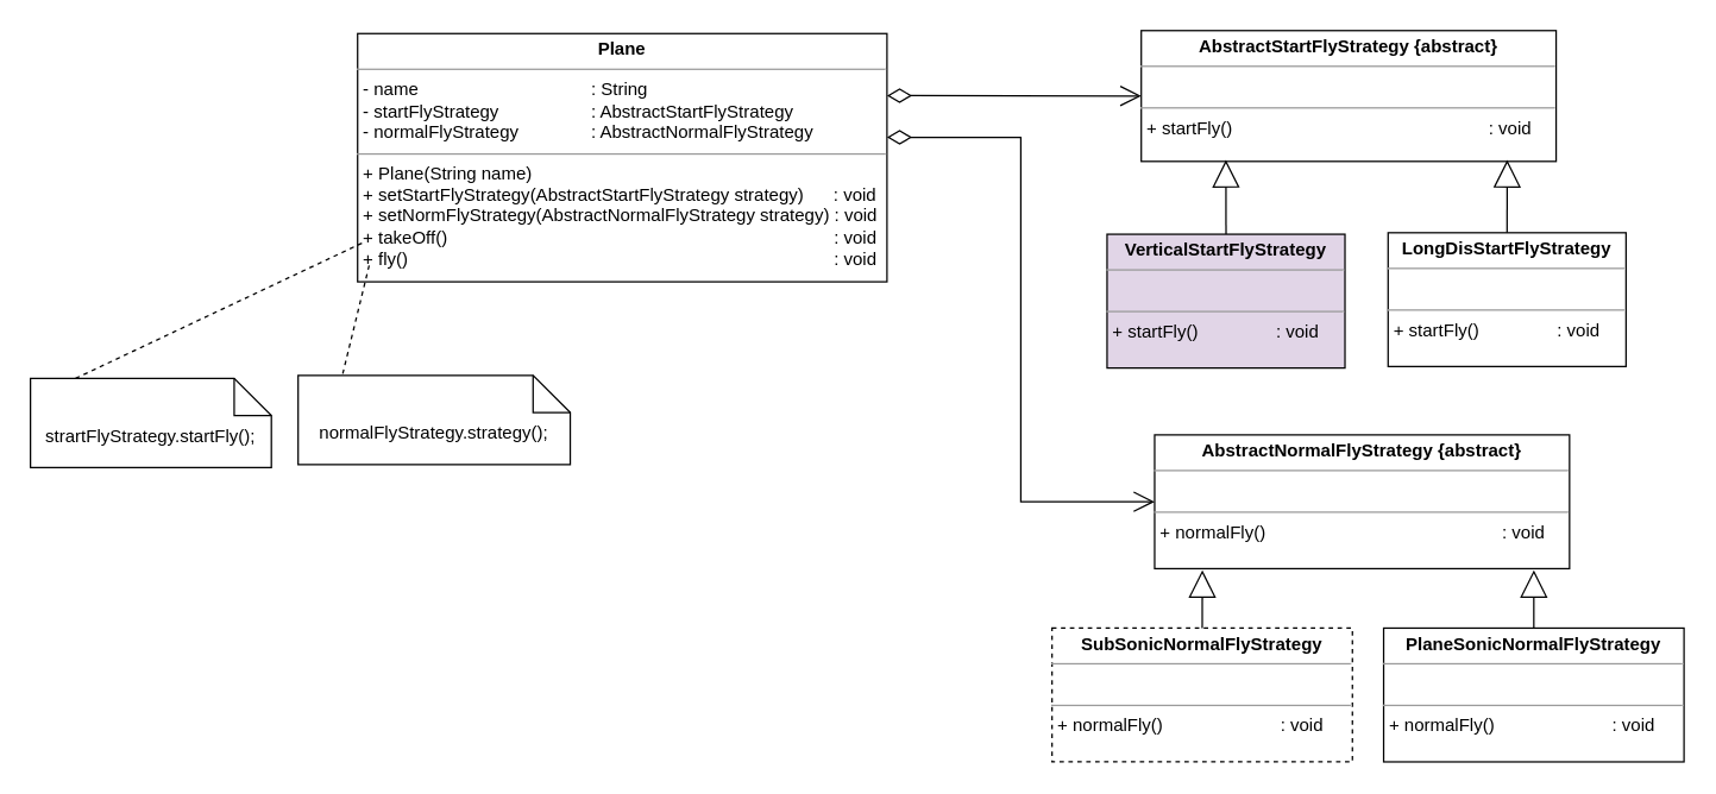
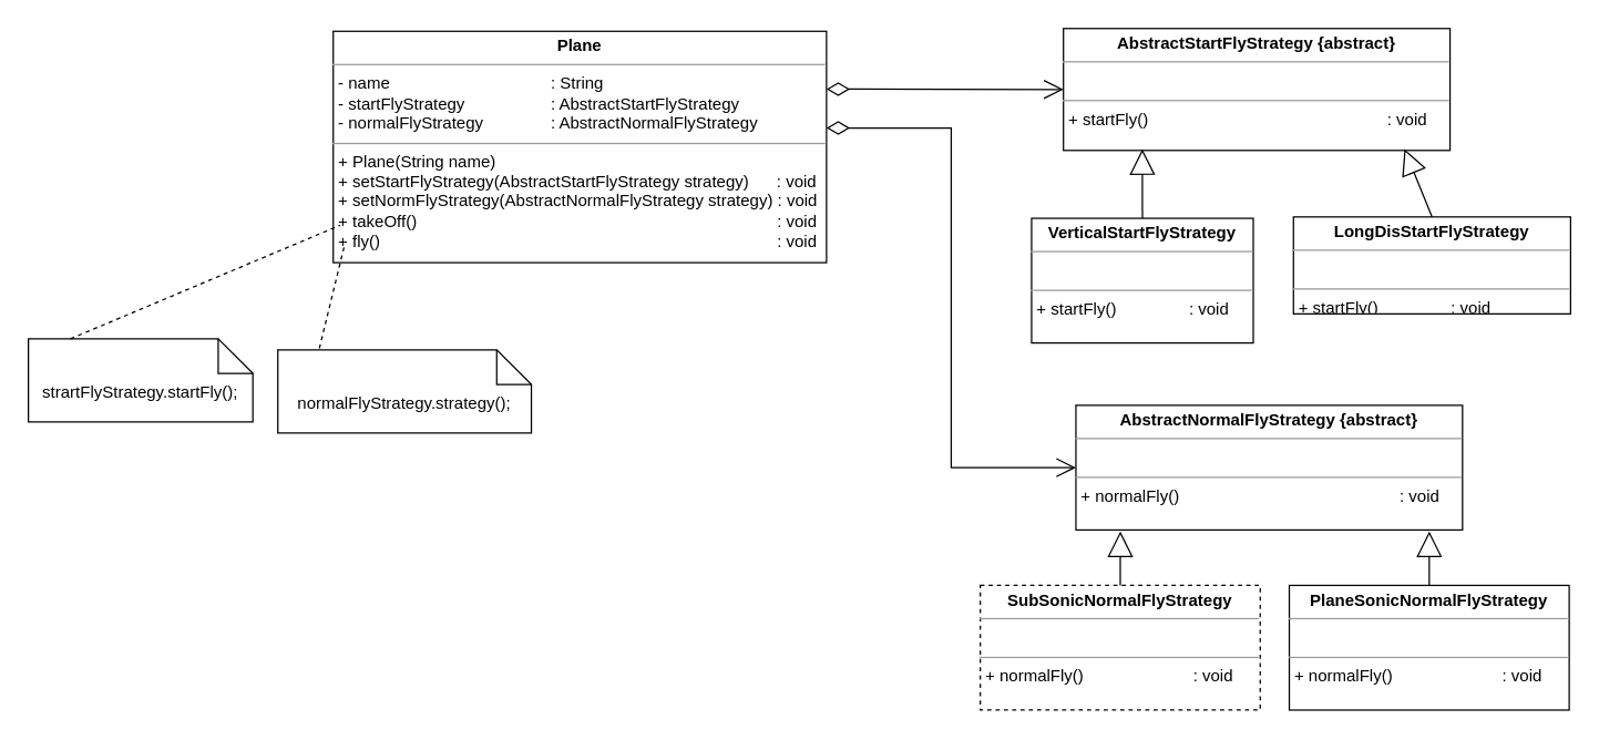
  <mxCell id="0" />
  <mxCell id="1" parent="0" />
  <mxCell id="2" value="&lt;p style=&quot;margin:0px;margin-top:4px;text-align:center;&quot;&gt;&lt;b&gt;Plane&lt;/b&gt;&lt;/p&gt;&lt;hr size=&quot;1&quot;&gt;&lt;p style=&quot;margin:0px;margin-left:4px;&quot;&gt;- name&lt;span style=&quot;white-space: pre;&quot;&gt;&#09;&lt;/span&gt;&lt;span style=&quot;white-space: pre;&quot;&gt;&#09;&lt;/span&gt;&lt;span style=&quot;white-space: pre;&quot;&gt;&#09;&lt;/span&gt;&lt;span style=&quot;white-space: pre;&quot;&gt;&#09;&lt;/span&gt;&amp;nbsp; &amp;nbsp; &amp;nbsp; : String&lt;/p&gt;&lt;p style=&quot;margin:0px;margin-left:4px;&quot;&gt;- startFlyStrategy&amp;nbsp; &amp;nbsp; &amp;nbsp;&lt;span style=&quot;white-space: pre;&quot;&gt;&#09;&lt;/span&gt;&amp;nbsp; &amp;nbsp; &amp;nbsp; : AbstractStartFlyStrategy&lt;/p&gt;&lt;p style=&quot;margin:0px;margin-left:4px;&quot;&gt;- normalFlyStrategy &lt;span style=&quot;white-space: pre;&quot;&gt;&#09;&lt;/span&gt;&amp;nbsp; &amp;nbsp; &amp;nbsp; : AbstractNormalFlyStrategy&lt;/p&gt;&lt;hr size=&quot;1&quot;&gt;&lt;p style=&quot;margin:0px;margin-left:4px;&quot;&gt;+ Plane(String name)&lt;/p&gt;&lt;p style=&quot;margin:0px;margin-left:4px;&quot;&gt;+ setStartFlyStrategy(AbstractStartFlyStrategy strategy)&amp;nbsp; &amp;nbsp; &amp;nbsp; : void&lt;/p&gt;&lt;p style=&quot;margin:0px;margin-left:4px;&quot;&gt;+ setNormFlyStrategy(AbstractNormalFlyStrategy strategy) : void&lt;/p&gt;&lt;p style=&quot;margin:0px;margin-left:4px;&quot;&gt;+ takeOff()&lt;span style=&quot;white-space: pre;&quot;&gt;&#09;&lt;/span&gt;&lt;span style=&quot;white-space: pre;&quot;&gt;&#09;&lt;/span&gt;&lt;span style=&quot;white-space: pre;&quot;&gt;&#09;&lt;/span&gt;&lt;span style=&quot;white-space: pre;&quot;&gt;&#09;&lt;/span&gt;&lt;span style=&quot;white-space: pre;&quot;&gt;&#09;&lt;/span&gt;&lt;span style=&quot;white-space: pre;&quot;&gt;&#09;&lt;/span&gt;&lt;span style=&quot;white-space: pre;&quot;&gt;&#09;&lt;/span&gt;&lt;span style=&quot;white-space: pre;&quot;&gt;&#09;&lt;/span&gt;&amp;nbsp;&lt;span style=&quot;white-space: pre;&quot;&gt;&#09;&lt;/span&gt;&amp;nbsp; &amp;nbsp; &amp;nbsp; &amp;nbsp;:&amp;nbsp;void&lt;/p&gt;&lt;p style=&quot;margin:0px;margin-left:4px;&quot;&gt;+ fly() &lt;span style=&quot;white-space: pre;&quot;&gt;&#09;&lt;/span&gt;&lt;span style=&quot;white-space: pre;&quot;&gt;&#09;&lt;/span&gt;&lt;span style=&quot;white-space: pre;&quot;&gt;&#09;&lt;/span&gt;&lt;span style=&quot;white-space: pre;&quot;&gt;&#09;&lt;/span&gt;&lt;span style=&quot;white-space: pre;&quot;&gt;&#09;&lt;/span&gt;&lt;span style=&quot;white-space: pre;&quot;&gt;&#09;&lt;/span&gt;&lt;span style=&quot;white-space: pre;&quot;&gt;&#09;&lt;/span&gt;&lt;span style=&quot;white-space: pre;&quot;&gt;&#09;&lt;/span&gt;&amp;nbsp; &amp;nbsp;&lt;span style=&quot;white-space: pre;&quot;&gt;&#09;&lt;/span&gt;&amp;nbsp; &amp;nbsp; &amp;nbsp; &amp;nbsp;&lt;span style=&quot;white-space: pre;&quot;&gt;&#09;&lt;/span&gt;&amp;nbsp; &amp;nbsp; &amp;nbsp; &amp;nbsp;: void&lt;/p&gt;" style="verticalAlign=top;align=left;overflow=fill;fontSize=12;fontFamily=Helvetica;html=1;" vertex="1" parent="1"><mxGeometry x="240" y="22" width="356" height="167" as="geometry" /></mxCell>
  <mxCell id="3" value="&lt;p style=&quot;margin:0px;margin-top:4px;text-align:center;&quot;&gt;&lt;b&gt;AbstractStartFlyStrategy {abstract}&lt;/b&gt;&lt;/p&gt;&lt;hr size=&quot;1&quot;&gt;&lt;p style=&quot;margin:0px;margin-left:4px;&quot;&gt;&amp;nbsp;&lt;/p&gt;&lt;hr size=&quot;1&quot;&gt;&lt;p style=&quot;margin:0px;margin-left:4px;&quot;&gt;+ startFly()&lt;span style=&quot;white-space: pre;&quot;&gt;&#09;&lt;/span&gt;&lt;span style=&quot;white-space: pre;&quot;&gt;&#09;&lt;/span&gt;&lt;span style=&quot;white-space: pre;&quot;&gt;&#09;&lt;/span&gt;&lt;span style=&quot;white-space: pre;&quot;&gt;&#09;&lt;/span&gt;&lt;span style=&quot;white-space: pre;&quot;&gt;&#09;&lt;/span&gt;&lt;span style=&quot;white-space: pre;&quot;&gt;&#09;&lt;/span&gt;&amp;nbsp; &amp;nbsp; &amp;nbsp;: void&lt;/p&gt;" style="verticalAlign=top;align=left;overflow=fill;fontSize=12;fontFamily=Helvetica;html=1;" vertex="1" parent="1"><mxGeometry x="767" y="20" width="279" height="88" as="geometry" /></mxCell>
  <mxCell id="4" value="&lt;p style=&quot;margin:0px;margin-top:4px;text-align:center;&quot;&gt;&lt;b&gt;AbstractNormalFlyStrategy {abstract}&lt;/b&gt;&lt;/p&gt;&lt;hr size=&quot;1&quot;&gt;&lt;p style=&quot;margin:0px;margin-left:4px;&quot;&gt;&amp;nbsp;&lt;/p&gt;&lt;hr size=&quot;1&quot;&gt;&lt;p style=&quot;margin:0px;margin-left:4px;&quot;&gt;+ normalFly()&lt;span style=&quot;white-space: pre;&quot;&gt;&#09;&lt;/span&gt;&lt;span style=&quot;white-space: pre;&quot;&gt;&#09;&lt;/span&gt;&lt;span style=&quot;white-space: pre;&quot;&gt;&#09;&lt;/span&gt;&lt;span style=&quot;white-space: pre;&quot;&gt;&#09;&lt;/span&gt;&lt;span style=&quot;white-space: pre;&quot;&gt;&#09;&lt;span style=&quot;white-space: pre;&quot;&gt;&#09;&lt;/span&gt; &lt;/span&gt;&amp;nbsp; &amp;nbsp; : void&lt;/p&gt;" style="verticalAlign=top;align=left;overflow=fill;fontSize=12;fontFamily=Helvetica;html=1;" vertex="1" parent="1"><mxGeometry x="776" y="292" width="279" height="90" as="geometry" /></mxCell>
- <mxCell id="5" value="&lt;p style=&quot;margin:0px;margin-top:4px;text-align:center;&quot;&gt;&lt;b&gt;VerticalStartFlyStrategy&lt;/b&gt;&lt;/p&gt;&lt;hr size=&quot;1&quot;&gt;&lt;p style=&quot;margin:0px;margin-left:4px;&quot;&gt;&amp;nbsp;&lt;/p&gt;&lt;hr size=&quot;1&quot;&gt;&lt;p style=&quot;margin:0px;margin-left:4px;&quot;&gt;+ startFly() &lt;span style=&quot;white-space: pre;&quot;&gt;&#09;&lt;/span&gt;&lt;span style=&quot;white-space: pre;&quot;&gt;&#09;&lt;/span&gt;&amp;nbsp;: void&lt;/p&gt;" style="verticalAlign=top;align=left;overflow=fill;fontSize=12;fontFamily=Helvetica;html=1;fillColor=#e1d5e7;" vertex="1" parent="1"><mxGeometry x="744" y="157" width="160" height="90" as="geometry" /></mxCell>
- <mxCell id="6" value="&lt;p style=&quot;margin:0px;margin-top:4px;text-align:center;&quot;&gt;&lt;b&gt;LongDisStartFlyStrategy&lt;/b&gt;&lt;/p&gt;&lt;hr size=&quot;1&quot;&gt;&lt;p style=&quot;margin:0px;margin-left:4px;&quot;&gt;&amp;nbsp;&lt;/p&gt;&lt;hr size=&quot;1&quot;&gt;&lt;p style=&quot;margin:0px;margin-left:4px;&quot;&gt;+ startFly() &lt;span style=&quot;white-space: pre;&quot;&gt;&#09;&lt;/span&gt;&lt;span style=&quot;white-space: pre;&quot;&gt;&#09;&lt;/span&gt;&amp;nbsp;: void&lt;/p&gt;" style="verticalAlign=top;align=left;overflow=fill;fontSize=12;fontFamily=Helvetica;html=1;" vertex="1" parent="1"><mxGeometry x="933" y="156" width="160" height="90" as="geometry" /></mxCell>
+ <mxCell id="5" value="&lt;p style=&quot;margin:0px;margin-top:4px;text-align:center;&quot;&gt;&lt;b&gt;VerticalStartFlyStrategy&lt;/b&gt;&lt;/p&gt;&lt;hr size=&quot;1&quot;&gt;&lt;p style=&quot;margin:0px;margin-left:4px;&quot;&gt;&amp;nbsp;&lt;/p&gt;&lt;hr size=&quot;1&quot;&gt;&lt;p style=&quot;margin:0px;margin-left:4px;&quot;&gt;+ startFly() &lt;span style=&quot;white-space: pre;&quot;&gt;&#09;&lt;/span&gt;&lt;span style=&quot;white-space: pre;&quot;&gt;&#09;&lt;/span&gt;&amp;nbsp;: void&lt;/p&gt;" style="verticalAlign=top;align=left;overflow=fill;fontSize=12;fontFamily=Helvetica;html=1;" vertex="1" parent="1"><mxGeometry x="744" y="157" width="160" height="90" as="geometry" /></mxCell>
+ <mxCell id="6" value="&lt;p style=&quot;margin:0px;margin-top:4px;text-align:center;&quot;&gt;&lt;b&gt;LongDisStartFlyStrategy&lt;/b&gt;&lt;/p&gt;&lt;hr size=&quot;1&quot;&gt;&lt;p style=&quot;margin:0px;margin-left:4px;&quot;&gt;&amp;nbsp;&lt;/p&gt;&lt;hr size=&quot;1&quot;&gt;&lt;p style=&quot;margin:0px;margin-left:4px;&quot;&gt;+ startFly() &lt;span style=&quot;white-space: pre;&quot;&gt;&#09;&lt;/span&gt;&lt;span style=&quot;white-space: pre;&quot;&gt;&#09;&lt;/span&gt;&amp;nbsp;: void&lt;/p&gt;" style="verticalAlign=top;align=left;overflow=fill;fontSize=12;fontFamily=Helvetica;html=1;" vertex="1" parent="1"><mxGeometry x="933" y="156" width="200" height="70" as="geometry" /></mxCell>
  <mxCell id="7" value="&lt;p style=&quot;margin:0px;margin-top:4px;text-align:center;&quot;&gt;&lt;b&gt;SubSonicNormalFlyStrategy&lt;/b&gt;&lt;/p&gt;&lt;hr size=&quot;1&quot;&gt;&lt;p style=&quot;margin:0px;margin-left:4px;&quot;&gt;&lt;br&gt;&lt;/p&gt;&lt;hr size=&quot;1&quot;&gt;&lt;p style=&quot;margin:0px;margin-left:4px;&quot;&gt;+ normalFly() &lt;span style=&quot;white-space: pre;&quot;&gt;&#09;&lt;/span&gt;&lt;span style=&quot;white-space: pre;&quot;&gt;&#09;&lt;/span&gt;&lt;span style=&quot;white-space: pre;&quot;&gt;&#09;&lt;/span&gt;&amp;nbsp; &amp;nbsp; &amp;nbsp;: void&lt;/p&gt;" style="verticalAlign=top;align=left;overflow=fill;fontSize=12;fontFamily=Helvetica;html=1;dashed=1;" vertex="1" parent="1"><mxGeometry x="707" y="422" width="202" height="90" as="geometry" /></mxCell>
  <mxCell id="8" value="&lt;p style=&quot;margin:0px;margin-top:4px;text-align:center;&quot;&gt;&lt;b&gt;Plane&lt;/b&gt;&lt;b style=&quot;background-color: initial;&quot;&gt;SonicNormalFlyStrategy&lt;/b&gt;&lt;/p&gt;&lt;hr size=&quot;1&quot;&gt;&lt;p style=&quot;margin:0px;margin-left:4px;&quot;&gt;&lt;br&gt;&lt;/p&gt;&lt;hr size=&quot;1&quot;&gt;&lt;p style=&quot;margin:0px;margin-left:4px;&quot;&gt;+ normalFly() &lt;span style=&quot;white-space: pre;&quot;&gt;&#09;&lt;/span&gt;&lt;span style=&quot;white-space: pre;&quot;&gt;&#09;&lt;/span&gt;&lt;span style=&quot;white-space: pre;&quot;&gt;&#09;&lt;/span&gt;&amp;nbsp; &amp;nbsp; &amp;nbsp;: void&lt;/p&gt;" style="verticalAlign=top;align=left;overflow=fill;fontSize=12;fontFamily=Helvetica;html=1;" vertex="1" parent="1"><mxGeometry x="930" y="422" width="202" height="90" as="geometry" /></mxCell>
  <mxCell id="9" value="" style="endArrow=open;html=1;endSize=12;startArrow=diamondThin;startSize=14;startFill=0;edgeStyle=orthogonalEdgeStyle;rounded=0;exitX=1;exitY=0.25;exitDx=0;exitDy=0;" edge="1" parent="1" source="2" target="3"><mxGeometry relative="1" as="geometry"><mxPoint x="522" y="189" as="sourcePoint" /><mxPoint x="766" y="65" as="targetPoint" /></mxGeometry></mxCell>
  <mxCell id="10" value="" style="endArrow=open;html=1;endSize=12;startArrow=diamondThin;startSize=14;startFill=0;edgeStyle=orthogonalEdgeStyle;rounded=0;exitX=1;exitY=0.418;exitDx=0;exitDy=0;exitPerimeter=0;entryX=0;entryY=0.5;entryDx=0;entryDy=0;" edge="1" parent="1" source="2" target="4"><mxGeometry relative="1" as="geometry"><mxPoint x="491" y="270" as="sourcePoint" /><mxPoint x="651" y="270" as="targetPoint" /></mxGeometry></mxCell>
  <mxCell id="11" value="" style="endArrow=block;endSize=16;endFill=0;html=1;rounded=0;exitX=0.5;exitY=0;exitDx=0;exitDy=0;entryX=0.204;entryY=0.989;entryDx=0;entryDy=0;entryPerimeter=0;" edge="1" parent="1" source="5" target="3"><mxGeometry width="160" relative="1" as="geometry"><mxPoint x="495" y="291" as="sourcePoint" /><mxPoint x="655" y="291" as="targetPoint" /></mxGeometry></mxCell>
  <mxCell id="12" value="" style="endArrow=block;endSize=16;endFill=0;html=1;rounded=0;exitX=0.5;exitY=0;exitDx=0;exitDy=0;entryX=0.115;entryY=1.011;entryDx=0;entryDy=0;entryPerimeter=0;" edge="1" parent="1" source="7" target="4"><mxGeometry width="160" relative="1" as="geometry"><mxPoint x="464" y="449" as="sourcePoint" /><mxPoint x="877" y="393" as="targetPoint" /></mxGeometry></mxCell>
  <mxCell id="13" value="" style="endArrow=block;endSize=16;endFill=0;html=1;rounded=0;entryX=0.914;entryY=1.011;entryDx=0;entryDy=0;entryPerimeter=0;" edge="1" parent="1" source="8" target="4"><mxGeometry width="160" relative="1" as="geometry"><mxPoint x="1031" y="422" as="sourcePoint" /><mxPoint x="1031" y="389" as="targetPoint" /></mxGeometry></mxCell>
  <mxCell id="14" value="" style="endArrow=block;endSize=16;endFill=0;html=1;rounded=0;exitX=0.5;exitY=0;exitDx=0;exitDy=0;entryX=0.882;entryY=0.989;entryDx=0;entryDy=0;entryPerimeter=0;" edge="1" parent="1" source="6" target="3"><mxGeometry width="160" relative="1" as="geometry"><mxPoint x="1124" y="76" as="sourcePoint" /><mxPoint x="1284" y="76" as="targetPoint" /></mxGeometry></mxCell>
- <mxCell id="15" value="strartFlyStrategy.startFly();" style="shape=note2;boundedLbl=1;whiteSpace=wrap;html=1;size=25;verticalAlign=top;align=center;" vertex="1" parent="1"><mxGeometry x="20" y="254" width="162" height="60" as="geometry" /></mxCell>
+ <mxCell id="15" value="strartFlyStrategy.startFly();" style="shape=note2;boundedLbl=1;whiteSpace=wrap;html=1;size=25;verticalAlign=top;align=center;" vertex="1" parent="1"><mxGeometry x="20" y="244" width="162" height="60" as="geometry" /></mxCell>
  <mxCell id="16" value="normalFlyStrategy.strategy();" style="shape=note2;boundedLbl=1;whiteSpace=wrap;html=1;size=25;verticalAlign=top;align=center;" vertex="1" parent="1"><mxGeometry x="200" y="252" width="183" height="60" as="geometry" /></mxCell>
  <mxCell id="17" value="" style="endArrow=none;html=1;rounded=0;exitX=0.187;exitY=0;exitDx=0;exitDy=0;exitPerimeter=0;dashed=1;" edge="1" parent="1" source="15"><mxGeometry relative="1" as="geometry"><mxPoint x="90" y="194" as="sourcePoint" /><mxPoint x="245" y="162" as="targetPoint" /></mxGeometry></mxCell>
  <mxCell id="18" value="" style="endArrow=none;html=1;rounded=0;exitX=0.164;exitY=-0.019;exitDx=0;exitDy=0;exitPerimeter=0;dashed=1;" edge="1" parent="1" source="16"><mxGeometry relative="1" as="geometry"><mxPoint x="190.294" y="243" as="sourcePoint" /><mxPoint x="248" y="177" as="targetPoint" /></mxGeometry></mxCell>
